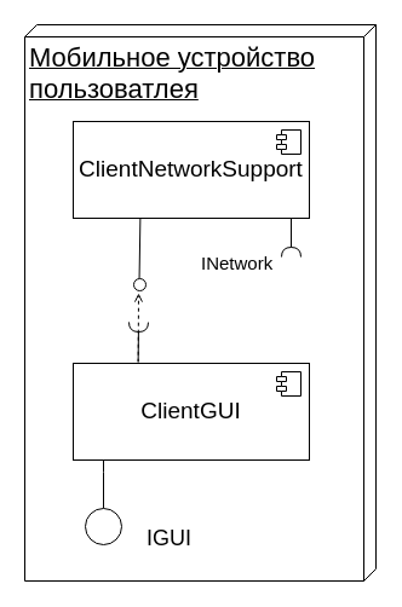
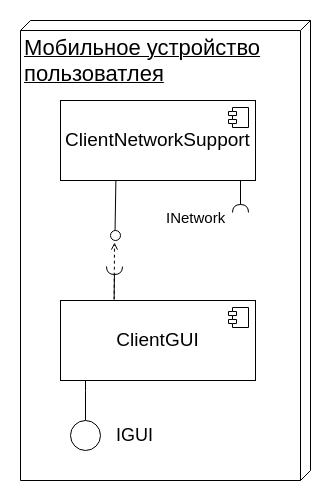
  <mxCell id="0" />
  <mxCell id="1" parent="0" />
  <mxCell id="2" value="&lt;font style=&quot;font-size: 22px;&quot;&gt;Мобильное устройство пользоватлея&lt;/font&gt;" style="verticalAlign=top;align=left;spacingTop=8;spacingLeft=2;spacingRight=12;shape=cube;size=10;direction=south;fontStyle=4;html=1;whiteSpace=wrap;" vertex="1" parent="1"><mxGeometry x="20" y="20" width="290" height="460" as="geometry" /></mxCell>
  <mxCell id="3" value="&lt;font style=&quot;font-size: 19px;&quot;&gt;ClientNetworkSupport&lt;/font&gt;" style="html=1;dropTarget=0;whiteSpace=wrap;" vertex="1" parent="1"><mxGeometry x="60" y="100" width="195" height="80" as="geometry" /></mxCell>
  <mxCell id="4" value="" style="shape=module;jettyWidth=8;jettyHeight=4;" vertex="1" parent="3"><mxGeometry x="1" width="20" height="20" relative="1" as="geometry"><mxPoint x="-27" y="7" as="offset" /></mxGeometry></mxCell>
  <mxCell id="5" value="&lt;font style=&quot;font-size: 19px;&quot;&gt;ClientGUI&lt;/font&gt;" style="html=1;dropTarget=0;whiteSpace=wrap;" vertex="1" parent="1"><mxGeometry x="60" y="300" width="195" height="80" as="geometry" /></mxCell>
  <mxCell id="6" value="" style="shape=module;jettyWidth=8;jettyHeight=4;" vertex="1" parent="5"><mxGeometry x="1" width="20" height="20" relative="1" as="geometry"><mxPoint x="-27" y="7" as="offset" /></mxGeometry></mxCell>
  <mxCell id="7" style="edgeStyle=orthogonalEdgeStyle;rounded=0;orthogonalLoop=1;jettySize=auto;html=1;endArrow=none;endFill=0;" edge="1" parent="1" source="8" target="5"><mxGeometry relative="1" as="geometry"><Array as="points"><mxPoint x="85" y="390" /><mxPoint x="85" y="390" /></Array></mxGeometry></mxCell>
  <mxCell id="8" value="" style="ellipse;" vertex="1" parent="1"><mxGeometry x="70" y="420" width="30" height="30" as="geometry" /></mxCell>
- <mxCell id="9" value="&lt;font style=&quot;font-size: 18px;&quot;&gt;IGUI&lt;/font&gt;" style="text;strokeColor=none;fillColor=none;align=left;verticalAlign=middle;spacingLeft=4;spacingRight=4;overflow=hidden;points=[[0,0.5],[1,0.5]];portConstraint=eastwest;rotatable=0;whiteSpace=wrap;html=1;" vertex="1" parent="1"><mxGeometry x="115" y="430" width="80" height="30" as="geometry" /></mxCell>
+ <mxCell id="9" value="&lt;font style=&quot;font-size: 18px;&quot;&gt;IGUI&lt;/font&gt;" style="text;strokeColor=none;fillColor=none;align=left;verticalAlign=middle;spacingLeft=4;spacingRight=4;overflow=hidden;points=[[0,0.5],[1,0.5]];portConstraint=eastwest;rotatable=0;whiteSpace=wrap;html=1;" vertex="1" parent="1"><mxGeometry x="110" y="420" width="80" height="30" as="geometry" /></mxCell>
  <mxCell id="10" value="" style="rounded=0;orthogonalLoop=1;jettySize=auto;html=1;endArrow=none;endFill=0;sketch=0;sourcePerimeterSpacing=0;targetPerimeterSpacing=0;exitX=0.284;exitY=1.001;exitDx=0;exitDy=0;exitPerimeter=0;" edge="1" parent="1" source="3"><mxGeometry relative="1" as="geometry"><mxPoint x="110" y="180" as="sourcePoint" /><mxPoint x="114.547" y="230.021" as="targetPoint" /></mxGeometry></mxCell>
  <mxCell id="11" value="" style="rounded=0;orthogonalLoop=1;jettySize=auto;html=1;endArrow=halfCircle;endFill=0;endSize=6;strokeWidth=1;sketch=0;exitX=0.275;exitY=-0.019;exitDx=0;exitDy=0;exitPerimeter=0;" edge="1" parent="1" source="5"><mxGeometry relative="1" as="geometry"><mxPoint x="113.575" y="296.48" as="sourcePoint" /><mxPoint x="114" y="266" as="targetPoint" /></mxGeometry></mxCell>
  <mxCell id="12" value="" style="ellipse;whiteSpace=wrap;html=1;align=center;aspect=fixed;resizable=0;points=[];outlineConnect=0;sketch=0;" vertex="1" parent="1"><mxGeometry x="110" y="230" width="10" height="10" as="geometry" /></mxCell>
  <mxCell id="13" value="" style="endArrow=open;dashed=1;endFill=0;endSize=5;html=1;rounded=0;exitX=0.27;exitY=-0.01;exitDx=0;exitDy=0;exitPerimeter=0;jumpSize=1;startSize=0;shadow=0;sourcePerimeterSpacing=0;targetPerimeterSpacing=1;spacing=1;fontSize=2;" edge="1" parent="1"><mxGeometry width="160" relative="1" as="geometry"><mxPoint x="113.65" y="299.2" as="sourcePoint" /><mxPoint x="114" y="242" as="targetPoint" /></mxGeometry></mxCell>
  <mxCell id="14" value="&lt;span style=&quot;font-size: 15px;&quot;&gt;INetwork&lt;/span&gt;" style="text;strokeColor=none;fillColor=none;align=left;verticalAlign=middle;spacingLeft=4;spacingRight=4;overflow=hidden;points=[[0,0.5],[1,0.5]];portConstraint=eastwest;rotatable=0;whiteSpace=wrap;html=1;fontSize=15;" vertex="1" parent="1"><mxGeometry x="160" y="204" width="80" height="26" as="geometry" /></mxCell>
  <mxCell id="15" value="" style="rounded=0;orthogonalLoop=1;jettySize=auto;html=1;endArrow=halfCircle;endFill=0;endSize=6;strokeWidth=1;sketch=0;exitX=0.275;exitY=-0.019;exitDx=0;exitDy=0;exitPerimeter=0;" edge="1" parent="1"><mxGeometry relative="1" as="geometry"><mxPoint x="240" y="180" as="sourcePoint" /><mxPoint x="240" y="212" as="targetPoint" /></mxGeometry></mxCell>
